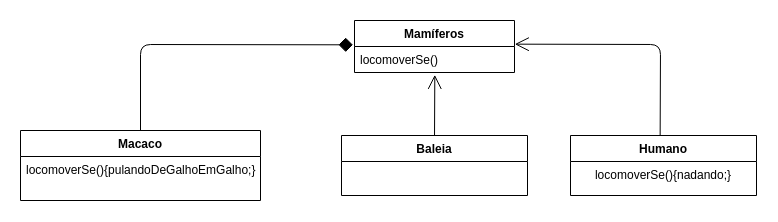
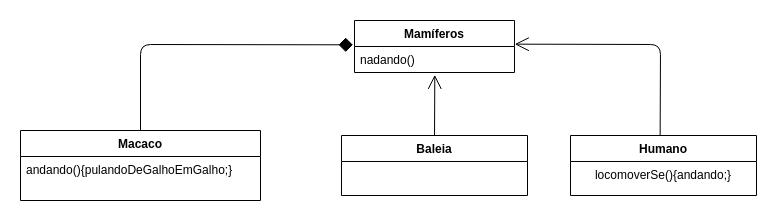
  <mxCell id="0" />
  <mxCell id="1" parent="0" />
  <mxCell id="2" value="Mamíferos" style="swimlane;fontStyle=1;align=center;verticalAlign=top;childLayout=stackLayout;horizontal=1;startSize=26;horizontalStack=0;resizeParent=1;resizeParentMax=0;resizeLast=0;collapsible=1;marginBottom=0;" vertex="1" parent="1"><mxGeometry x="354" y="20" width="160" height="52" as="geometry"><mxRectangle x="334" y="30" width="90" height="26" as="alternateBounds" /></mxGeometry></mxCell>
- <mxCell id="3" value="locomoverSe()" style="text;strokeColor=none;fillColor=none;align=left;verticalAlign=top;spacingLeft=4;spacingRight=4;overflow=hidden;rotatable=0;points=[[0,0.5],[1,0.5]];portConstraint=eastwest;" vertex="1" parent="2"><mxGeometry y="26" width="160" height="26" as="geometry" /></mxCell>
+ <mxCell id="3" value="nadando()" style="text;strokeColor=none;fillColor=none;align=left;verticalAlign=top;spacingLeft=4;spacingRight=4;overflow=hidden;rotatable=0;points=[[0,0.5],[1,0.5]];portConstraint=eastwest;" vertex="1" parent="2"><mxGeometry y="26" width="160" height="26" as="geometry" /></mxCell>
  <mxCell id="4" value="Macaco" style="swimlane;fontStyle=1;align=center;verticalAlign=top;childLayout=stackLayout;horizontal=1;startSize=26;horizontalStack=0;resizeParent=1;resizeParentMax=0;resizeLast=0;collapsible=1;marginBottom=0;" vertex="1" parent="1"><mxGeometry y="130" width="240" height="70" as="geometry" x="20" /></mxCell>
- <mxCell id="5" value="locomoverSe(){pulandoDeGalhoEmGalho;}" style="text;strokeColor=none;fillColor=none;align=left;verticalAlign=top;spacingLeft=4;spacingRight=4;overflow=hidden;rotatable=0;points=[[0,0.5],[1,0.5]];portConstraint=eastwest;" vertex="1" parent="4"><mxGeometry y="26" width="240" height="44" as="geometry" /></mxCell>
+ <mxCell id="5" value="andando(){pulandoDeGalhoEmGalho;}" style="text;strokeColor=none;fillColor=none;align=left;verticalAlign=top;spacingLeft=4;spacingRight=4;overflow=hidden;rotatable=0;points=[[0,0.5],[1,0.5]];portConstraint=eastwest;" vertex="1" parent="4"><mxGeometry y="26" width="240" height="44" as="geometry" /></mxCell>
  <mxCell id="6" value="" style="endArrow=open;endFill=1;endSize=12;html=1;exitX=0.5;exitY=0;exitDx=0;exitDy=0;entryX=0.502;entryY=1.09;entryDx=0;entryDy=0;entryPerimeter=0;" edge="1" parent="1" target="3"><mxGeometry width="160" relative="1" as="geometry"><mxPoint x="434" y="139" as="sourcePoint" /><mxPoint x="580" y="220" as="targetPoint" /></mxGeometry></mxCell>
  <mxCell id="7" value="" style="endArrow=diamond;endFill=1;endSize=12;html=1;exitX=0.5;exitY=0;exitDx=0;exitDy=0;entryX=-0.01;entryY=-0.064;entryDx=0;entryDy=0;entryPerimeter=0;" edge="1" parent="1" source="4" target="3"><mxGeometry width="160" relative="1" as="geometry"><mxPoint x="160" y="220" as="sourcePoint" /><mxPoint x="320" y="220" as="targetPoint" /><Array as="points"><mxPoint x="140" y="44" /></Array></mxGeometry></mxCell>
  <mxCell id="8" value="" style="endArrow=open;endFill=1;endSize=12;html=1;entryX=1.002;entryY=-0.09;entryDx=0;entryDy=0;entryPerimeter=0;exitX=0.531;exitY=-0.064;exitDx=0;exitDy=0;exitPerimeter=0;" edge="1" parent="1" target="3"><mxGeometry width="160" relative="1" as="geometry"><mxPoint x="659.65" y="135.672" as="sourcePoint" /><mxPoint x="630" y="220" as="targetPoint" /><Array as="points"><mxPoint x="660" y="44" /></Array></mxGeometry></mxCell>
  <mxCell id="9" value="Baleia" style="swimlane;fontStyle=1;align=center;verticalAlign=top;childLayout=stackLayout;horizontal=1;startSize=26;horizontalStack=0;resizeParent=1;resizeParentMax=0;resizeLast=0;collapsible=1;marginBottom=0;" vertex="1" parent="1"><mxGeometry x="341" y="135" width="186" height="60" as="geometry" /></mxCell>
  <mxCell id="10" value="andando(){nadando;}" style="text;strokeColor=none;fillColor=none;align=center;verticalAlign=top;spacingLeft=4;spacingRight=4;overflow=hidden;rotatable=0;points=[[0,0.5],[1,0.5]];portConstraint=eastwest;fontColor=#FFFFFF;" vertex="1" parent="9"><mxGeometry y="26" width="186" height="34" as="geometry" /></mxCell>
  <mxCell id="11" value="Humano" style="swimlane;fontStyle=1;align=center;verticalAlign=top;childLayout=stackLayout;horizontal=1;startSize=26;horizontalStack=0;resizeParent=1;resizeParentMax=0;resizeLast=0;collapsible=1;marginBottom=0;" vertex="1" parent="1"><mxGeometry x="570" y="135" width="186" height="60" as="geometry" /></mxCell>
- <mxCell id="12" value="locomoverSe(){nadando;}" style="text;strokeColor=none;fillColor=none;align=center;verticalAlign=top;spacingLeft=4;spacingRight=4;overflow=hidden;rotatable=0;points=[[0,0.5],[1,0.5]];portConstraint=eastwest;" vertex="1" parent="11"><mxGeometry y="26" width="186" height="34" as="geometry" /></mxCell>
+ <mxCell id="12" value="locomoverSe(){andando;}" style="text;strokeColor=none;fillColor=none;align=center;verticalAlign=top;spacingLeft=4;spacingRight=4;overflow=hidden;rotatable=0;points=[[0,0.5],[1,0.5]];portConstraint=eastwest;" vertex="1" parent="11"><mxGeometry y="26" width="186" height="34" as="geometry" /></mxCell>
